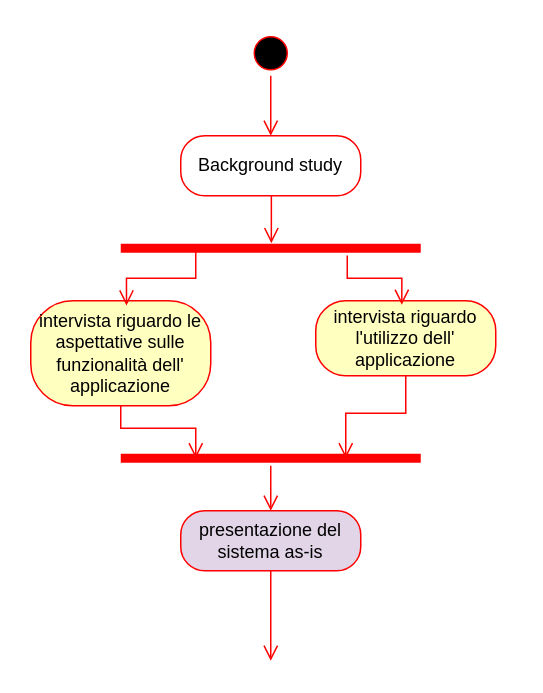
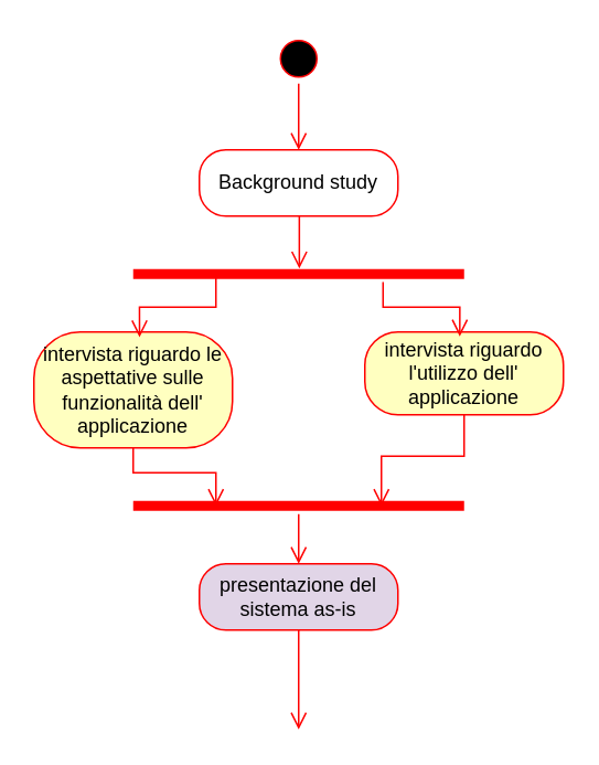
  <mxCell id="0" />
  <mxCell id="1" parent="0" />
  <mxCell id="2" value="" style="ellipse;html=1;shape=startState;fillColor=#000000;strokeColor=#ff0000;" vertex="1" parent="1"><mxGeometry x="165" y="20" width="30" height="30" as="geometry" /></mxCell>
  <mxCell id="3" value="" style="edgeStyle=orthogonalEdgeStyle;html=1;verticalAlign=bottom;endArrow=open;endSize=8;strokeColor=#ff0000;rounded=0;entryX=0.5;entryY=0;entryDx=0;entryDy=0;" edge="1" source="2" parent="1" target="4"><mxGeometry relative="1" as="geometry"><mxPoint x="175" y="110" as="targetPoint" /><Array as="points"><mxPoint x="180" y="80" /></Array></mxGeometry></mxCell>
  <mxCell id="4" value="Background study" style="rounded=1;whiteSpace=wrap;html=1;arcSize=40;fontColor=#000000;fillColor=#ffffff;strokeColor=#ff0000;" vertex="1" parent="1"><mxGeometry x="120" y="90" width="120" height="40" as="geometry" /></mxCell>
  <mxCell id="5" value="" style="edgeStyle=orthogonalEdgeStyle;html=1;verticalAlign=bottom;endArrow=open;endSize=8;strokeColor=#ff0000;rounded=0;entryX=0.502;entryY=0.162;entryDx=0;entryDy=0;entryPerimeter=0;" edge="1" source="4" parent="1" target="6"><mxGeometry relative="1" as="geometry"><mxPoint x="170" y="150" as="targetPoint" /><Array as="points"><mxPoint x="180" y="140" /></Array></mxGeometry></mxCell>
  <mxCell id="6" value="" style="shape=line;html=1;strokeWidth=6;strokeColor=#ff0000;" vertex="1" parent="1"><mxGeometry x="80" y="160" width="200" height="10" as="geometry" /></mxCell>
  <mxCell id="7" value="intervista riguardo le aspettative sulle funzionalità dell' applicazione" style="rounded=1;whiteSpace=wrap;html=1;arcSize=40;fontColor=#000000;fillColor=#ffffc0;strokeColor=#ff0000;" vertex="1" parent="1"><mxGeometry x="20" y="200" width="120" height="70" as="geometry" /></mxCell>
  <mxCell id="8" value="" style="edgeStyle=orthogonalEdgeStyle;html=1;verticalAlign=bottom;endArrow=open;endSize=8;strokeColor=#ff0000;rounded=0;entryX=0.25;entryY=0.5;entryDx=0;entryDy=0;entryPerimeter=0;" edge="1" source="7" parent="1" target="13"><mxGeometry relative="1" as="geometry"><mxPoint x="80" y="300" as="targetPoint" /></mxGeometry></mxCell>
- <mxCell id="9" value="intervista riguardo l'utilizzo dell' applicazione" style="rounded=1;whiteSpace=wrap;html=1;arcSize=40;fontColor=#000000;fillColor=#ffffc0;strokeColor=#ff0000;" vertex="1" parent="1"><mxGeometry x="210" y="200" width="120" height="50" as="geometry" /></mxCell>
+ <mxCell id="9" value="intervista riguardo l'utilizzo dell' applicazione" style="rounded=1;whiteSpace=wrap;html=1;arcSize=40;fontColor=#000000;fillColor=#ffffc0;strokeColor=#ff0000;" vertex="1" parent="1"><mxGeometry x="220" y="200" width="120" height="50" as="geometry" /></mxCell>
  <mxCell id="10" value="" style="edgeStyle=orthogonalEdgeStyle;html=1;verticalAlign=bottom;endArrow=open;endSize=8;strokeColor=#ff0000;rounded=0;entryX=0.75;entryY=0.5;entryDx=0;entryDy=0;entryPerimeter=0;" edge="1" source="9" parent="1" target="13"><mxGeometry relative="1" as="geometry"><mxPoint x="280" y="300" as="targetPoint" /></mxGeometry></mxCell>
  <mxCell id="11" value="" style="edgeStyle=orthogonalEdgeStyle;html=1;verticalAlign=bottom;endArrow=open;endSize=8;strokeColor=#ff0000;rounded=0;entryX=0.532;entryY=0.045;entryDx=0;entryDy=0;entryPerimeter=0;exitX=0.25;exitY=0.5;exitDx=0;exitDy=0;exitPerimeter=0;" edge="1" source="6" parent="1" target="7"><mxGeometry relative="1" as="geometry"><mxPoint x="195" y="230" as="targetPoint" /><mxPoint x="120" y="169" as="sourcePoint" /><Array as="points"><mxPoint x="130" y="185" /><mxPoint x="84" y="185" /></Array></mxGeometry></mxCell>
  <mxCell id="12" value="" style="edgeStyle=orthogonalEdgeStyle;html=1;verticalAlign=bottom;endArrow=open;endSize=8;strokeColor=#ff0000;rounded=0;exitX=0.755;exitY=0.98;exitDx=0;exitDy=0;exitPerimeter=0;entryX=0.478;entryY=0.055;entryDx=0;entryDy=0;entryPerimeter=0;" edge="1" source="6" parent="1" target="9"><mxGeometry relative="1" as="geometry"><mxPoint x="195" y="230" as="targetPoint" /><mxPoint x="195" y="170" as="sourcePoint" /></mxGeometry></mxCell>
  <mxCell id="13" value="" style="shape=line;html=1;strokeWidth=6;strokeColor=#ff0000;" vertex="1" parent="1"><mxGeometry x="80" y="300" width="200" height="10" as="geometry" /></mxCell>
  <mxCell id="14" value="" style="edgeStyle=orthogonalEdgeStyle;html=1;verticalAlign=bottom;endArrow=open;endSize=8;strokeColor=#ff0000;rounded=0;entryX=0.5;entryY=0;entryDx=0;entryDy=0;" edge="1" source="13" parent="1" target="15"><mxGeometry relative="1" as="geometry"><mxPoint x="180" y="340" as="targetPoint" /></mxGeometry></mxCell>
  <mxCell id="15" value="presentazione del sistema as-is" style="rounded=1;whiteSpace=wrap;html=1;arcSize=40;fontColor=#000000;fillColor=#e1d5e7;strokeColor=#ff0000;" vertex="1" parent="1"><mxGeometry x="120" y="340" width="120" height="40" as="geometry" /></mxCell>
  <mxCell id="16" value="" style="edgeStyle=orthogonalEdgeStyle;html=1;verticalAlign=bottom;endArrow=open;endSize=8;strokeColor=#ff0000;rounded=0;" edge="1" source="15" parent="1"><mxGeometry relative="1" as="geometry"><mxPoint x="180" y="440" as="targetPoint" /></mxGeometry></mxCell>
